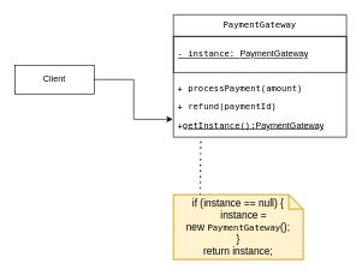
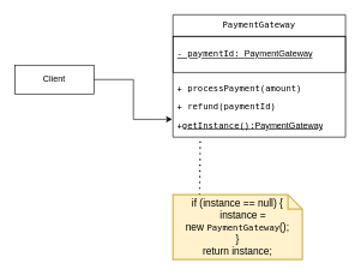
  <mxCell id="0" />
  <mxCell id="1" parent="0" />
  <mxCell id="2" value="&lt;p data-pm-slice=&quot;1 1 [&amp;quot;ordered_list&amp;quot;,{&amp;quot;spread&amp;quot;:true,&amp;quot;startingNumber&amp;quot;:1,&amp;quot;start&amp;quot;:881,&amp;quot;end&amp;quot;:1381},&amp;quot;regular_list_item&amp;quot;,{&amp;quot;start&amp;quot;:1247,&amp;quot;end&amp;quot;:1381},&amp;quot;list&amp;quot;,{&amp;quot;spread&amp;quot;:false,&amp;quot;start&amp;quot;:1272,&amp;quot;end&amp;quot;:1381},&amp;quot;regular_list_item&amp;quot;,{&amp;quot;start&amp;quot;:1272,&amp;quot;end&amp;quot;:1311}]&quot;&gt;&lt;span style=&quot;font-family: monospace;&quot;&gt;PaymentGateway&lt;/span&gt;&lt;/p&gt;" style="swimlane;fontStyle=0;childLayout=stackLayout;horizontal=1;startSize=30;horizontalStack=0;resizeParent=1;resizeParentMax=0;resizeLast=0;collapsible=1;marginBottom=0;whiteSpace=wrap;html=1;strokeColor=default;" parent="1" vertex="1"><mxGeometry x="240" y="20" width="240" height="170" as="geometry"><mxRectangle x="380" y="170" width="60" height="30" as="alternateBounds" /></mxGeometry></mxCell>
- <mxCell id="3" value="&lt;p data-pm-slice=&quot;1 1 [&amp;quot;list&amp;quot;,{&amp;quot;spread&amp;quot;:false,&amp;quot;start&amp;quot;:1055,&amp;quot;end&amp;quot;:1403},&amp;quot;regular_list_item&amp;quot;,{&amp;quot;start&amp;quot;:1093,&amp;quot;end&amp;quot;:1177},&amp;quot;list&amp;quot;,{&amp;quot;spread&amp;quot;:false,&amp;quot;start&amp;quot;:1113,&amp;quot;end&amp;quot;:1177},&amp;quot;regular_list_item&amp;quot;,{&amp;quot;start&amp;quot;:1113,&amp;quot;end&amp;quot;:1177}]&quot;&gt;&lt;code&gt;- instance:&amp;nbsp;&lt;/code&gt;&lt;span style=&quot;background-color: transparent; color: light-dark(rgb(0, 0, 0), rgb(255, 255, 255));&quot;&gt;PaymentGateway&lt;/span&gt;&lt;/p&gt;" style="text;strokeColor=default;fillColor=none;align=left;verticalAlign=middle;spacingLeft=4;spacingRight=4;overflow=hidden;points=[[0,0.5],[1,0.5]];portConstraint=eastwest;rotatable=0;whiteSpace=wrap;html=1;fontStyle=4" parent="2" vertex="1"><mxGeometry y="30" width="240" height="50" as="geometry" /></mxCell>
+ <mxCell id="3" value="&lt;p data-pm-slice=&quot;1 1 [&amp;quot;list&amp;quot;,{&amp;quot;spread&amp;quot;:false,&amp;quot;start&amp;quot;:1055,&amp;quot;end&amp;quot;:1403},&amp;quot;regular_list_item&amp;quot;,{&amp;quot;start&amp;quot;:1093,&amp;quot;end&amp;quot;:1177},&amp;quot;list&amp;quot;,{&amp;quot;spread&amp;quot;:false,&amp;quot;start&amp;quot;:1113,&amp;quot;end&amp;quot;:1177},&amp;quot;regular_list_item&amp;quot;,{&amp;quot;start&amp;quot;:1113,&amp;quot;end&amp;quot;:1177}]&quot;&gt;&lt;code&gt;- paymentId:&amp;nbsp;&lt;/code&gt;&lt;span style=&quot;background-color: transparent; color: light-dark(rgb(0, 0, 0), rgb(255, 255, 255));&quot;&gt;PaymentGateway&lt;/span&gt;&lt;/p&gt;" style="text;strokeColor=default;fillColor=none;align=left;verticalAlign=middle;spacingLeft=4;spacingRight=4;overflow=hidden;points=[[0,0.5],[1,0.5]];portConstraint=eastwest;rotatable=0;whiteSpace=wrap;html=1;fontStyle=4" parent="2" vertex="1"><mxGeometry y="30" width="240" height="50" as="geometry" /></mxCell>
  <mxCell id="4" value="&lt;p data-pm-slice=&quot;1 1 [&amp;quot;list&amp;quot;,{&amp;quot;spread&amp;quot;:false,&amp;quot;start&amp;quot;:562,&amp;quot;end&amp;quot;:914},&amp;quot;regular_list_item&amp;quot;,{&amp;quot;start&amp;quot;:687,&amp;quot;end&amp;quot;:849},&amp;quot;list&amp;quot;,{&amp;quot;spread&amp;quot;:false,&amp;quot;start&amp;quot;:704,&amp;quot;end&amp;quot;:849},&amp;quot;regular_list_item&amp;quot;,{&amp;quot;start&amp;quot;:704,&amp;quot;end&amp;quot;:770}]&quot;&gt;&lt;code style=&quot;background-color: transparent; color: light-dark(rgb(0, 0, 0), rgb(255, 255, 255));&quot;&gt;&lt;/code&gt;&lt;/p&gt;&lt;p data-pm-slice=&quot;1 1 [&amp;quot;ordered_list&amp;quot;,{&amp;quot;spread&amp;quot;:true,&amp;quot;startingNumber&amp;quot;:1,&amp;quot;start&amp;quot;:881,&amp;quot;end&amp;quot;:1381},&amp;quot;regular_list_item&amp;quot;,{&amp;quot;start&amp;quot;:1007,&amp;quot;end&amp;quot;:1143},&amp;quot;list&amp;quot;,{&amp;quot;spread&amp;quot;:false,&amp;quot;start&amp;quot;:1038,&amp;quot;end&amp;quot;:1143},&amp;quot;regular_list_item&amp;quot;,{&amp;quot;start&amp;quot;:1087,&amp;quot;end&amp;quot;:1143}]&quot;&gt;&lt;code style=&quot;background-color: transparent; color: light-dark(rgb(0, 0, 0), rgb(255, 255, 255));&quot;&gt;&lt;/code&gt;&lt;/p&gt;&lt;p data-pm-slice=&quot;1 1 [&amp;quot;ordered_list&amp;quot;,{&amp;quot;spread&amp;quot;:true,&amp;quot;startingNumber&amp;quot;:1,&amp;quot;start&amp;quot;:881,&amp;quot;end&amp;quot;:1381},&amp;quot;regular_list_item&amp;quot;,{&amp;quot;start&amp;quot;:1247,&amp;quot;end&amp;quot;:1381},&amp;quot;list&amp;quot;,{&amp;quot;spread&amp;quot;:false,&amp;quot;start&amp;quot;:1272,&amp;quot;end&amp;quot;:1381},&amp;quot;regular_list_item&amp;quot;,{&amp;quot;start&amp;quot;:1315,&amp;quot;end&amp;quot;:1381}]&quot;&gt;&lt;code&gt;+ processPayment(amount)&lt;/code&gt;&lt;/p&gt;&lt;p data-pm-slice=&quot;1 1 [&amp;quot;ordered_list&amp;quot;,{&amp;quot;spread&amp;quot;:true,&amp;quot;startingNumber&amp;quot;:1,&amp;quot;start&amp;quot;:881,&amp;quot;end&amp;quot;:1381},&amp;quot;regular_list_item&amp;quot;,{&amp;quot;start&amp;quot;:1247,&amp;quot;end&amp;quot;:1381},&amp;quot;list&amp;quot;,{&amp;quot;spread&amp;quot;:false,&amp;quot;start&amp;quot;:1272,&amp;quot;end&amp;quot;:1381},&amp;quot;regular_list_item&amp;quot;,{&amp;quot;start&amp;quot;:1315,&amp;quot;end&amp;quot;:1381}]&quot;&gt;&lt;code&gt;&lt;/code&gt;&lt;/p&gt;&lt;p data-pm-slice=&quot;1 1 [&amp;quot;ordered_list&amp;quot;,{&amp;quot;spread&amp;quot;:true,&amp;quot;startingNumber&amp;quot;:1,&amp;quot;start&amp;quot;:881,&amp;quot;end&amp;quot;:1381},&amp;quot;regular_list_item&amp;quot;,{&amp;quot;start&amp;quot;:1247,&amp;quot;end&amp;quot;:1381},&amp;quot;list&amp;quot;,{&amp;quot;spread&amp;quot;:false,&amp;quot;start&amp;quot;:1272,&amp;quot;end&amp;quot;:1381},&amp;quot;regular_list_item&amp;quot;,{&amp;quot;start&amp;quot;:1315,&amp;quot;end&amp;quot;:1381}]&quot;&gt;&lt;code&gt;+ refund(paymentId)&lt;/code&gt;&lt;/p&gt;&lt;p data-pm-slice=&quot;1 1 [&amp;quot;ordered_list&amp;quot;,{&amp;quot;spread&amp;quot;:true,&amp;quot;startingNumber&amp;quot;:1,&amp;quot;start&amp;quot;:881,&amp;quot;end&amp;quot;:1381},&amp;quot;regular_list_item&amp;quot;,{&amp;quot;start&amp;quot;:1007,&amp;quot;end&amp;quot;:1143},&amp;quot;list&amp;quot;,{&amp;quot;spread&amp;quot;:false,&amp;quot;start&amp;quot;:1038,&amp;quot;end&amp;quot;:1143},&amp;quot;regular_list_item&amp;quot;,{&amp;quot;start&amp;quot;:1087,&amp;quot;end&amp;quot;:1143}]&quot;&gt;&lt;code style=&quot;background-color: transparent; color: light-dark(rgb(0, 0, 0), rgb(255, 255, 255));&quot;&gt;+&lt;u&gt;getInstance():&lt;/u&gt;&lt;/code&gt;&lt;span style=&quot;background-color: transparent; color: light-dark(rgb(0, 0, 0), rgb(255, 255, 255));&quot;&gt;&lt;u&gt;PaymentGateway&lt;/u&gt;&lt;/span&gt;&lt;/p&gt;" style="text;strokeColor=none;fillColor=none;align=left;verticalAlign=middle;spacingLeft=4;spacingRight=4;overflow=hidden;points=[[0,0.5],[1,0.5]];portConstraint=eastwest;rotatable=0;whiteSpace=wrap;html=1;strokeWidth=14;fontStyle=0" parent="2" vertex="1"><mxGeometry y="80" width="240" height="90" as="geometry" /></mxCell>
  <mxCell id="5" value="Client" style="rounded=0;whiteSpace=wrap;html=1;strokeColor=default;align=center;verticalAlign=middle;fontFamily=Helvetica;fontSize=12;fontColor=default;fontStyle=0;horizontal=1;fillColor=default;" parent="1" vertex="1"><mxGeometry x="20" y="90" width="110" height="40" as="geometry" /></mxCell>
  <mxCell id="6" style="edgeStyle=orthogonalEdgeStyle;rounded=0;orthogonalLoop=1;jettySize=auto;html=1;entryX=-0.004;entryY=0.725;entryDx=0;entryDy=0;entryPerimeter=0;fontFamily=Helvetica;fontSize=12;fontColor=default;fontStyle=0;horizontal=1;" parent="1" source="5" target="4" edge="1"><mxGeometry relative="1" as="geometry" /></mxCell>
  <mxCell id="7" value="" style="endArrow=none;dashed=1;html=1;dashPattern=1 3;strokeWidth=2;rounded=0;fontFamily=Helvetica;fontSize=12;fontColor=default;fontStyle=0;horizontal=1;exitX=0.206;exitY=0;exitDx=0;exitDy=0;exitPerimeter=0;" parent="1" source="8" edge="1"><mxGeometry width="50" height="50" relative="1" as="geometry"><mxPoint x="256.41" y="250" as="sourcePoint" /><mxPoint x="278" y="190" as="targetPoint" /></mxGeometry></mxCell>
  <mxCell id="8" value="&lt;div&gt;&lt;font style=&quot;color: rgb(0, 0, 0);&quot;&gt;if (instance == null) {&lt;/font&gt;&lt;/div&gt;&lt;div&gt;&lt;font style=&quot;color: rgb(0, 0, 0);&quot;&gt;&amp;nbsp; &amp;nbsp; instance = new&amp;nbsp;&lt;span style=&quot;font-family: monospace; font-size: 12px;&quot;&gt;PaymentGateway&lt;/span&gt;&lt;span style=&quot;background-color: transparent; color: light-dark(rgb(0, 0, 0), rgb(237, 237, 237));&quot;&gt;();&lt;/span&gt;&lt;br&gt;&lt;/font&gt;&lt;/div&gt;&lt;div&gt;&lt;font style=&quot;color: rgb(0, 0, 0);&quot;&gt;}&lt;/font&gt;&lt;/div&gt;&lt;div&gt;&lt;font style=&quot;color: rgb(0, 0, 0);&quot;&gt;return instance;&lt;/font&gt;&lt;/div&gt;" style="shape=note;strokeWidth=2;fontSize=14;size=20;whiteSpace=wrap;html=1;fillColor=#fff2cc;strokeColor=#d6b656;fontColor=#666600;align=center;verticalAlign=middle;fontFamily=Helvetica;fontStyle=0;horizontal=1;" parent="1" vertex="1"><mxGeometry x="240" y="270" width="180" height="90" as="geometry" /></mxCell>
